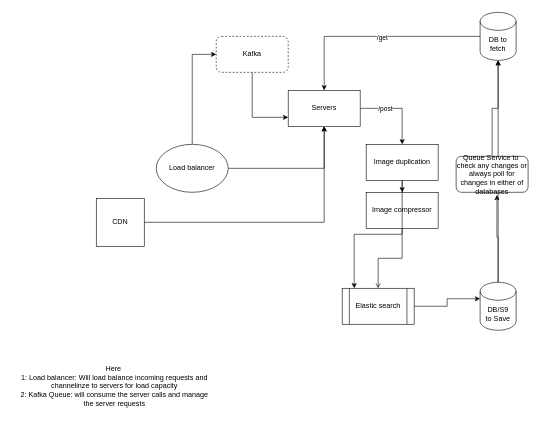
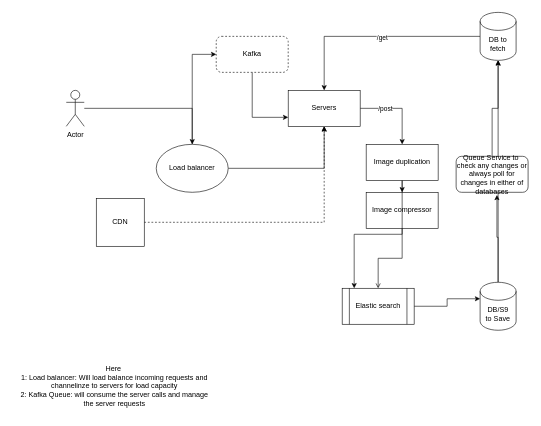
  <mxCell id="0" />
  <mxCell id="1" parent="0" />
+ <mxCell id="2" style="edgeStyle=orthogonalEdgeStyle;rounded=0;orthogonalLoop=1;jettySize=auto;html=1;" parent="1" source="3" target="6" edge="1"><mxGeometry relative="1" as="geometry" /></mxCell>
+ <mxCell id="3" value="Actor" style="shape=umlActor;verticalLabelPosition=bottom;verticalAlign=top;html=1;outlineConnect=0;" parent="1" vertex="1"><mxGeometry x="110" y="150" width="30" height="60" as="geometry" /></mxCell>
  <mxCell id="4" style="edgeStyle=orthogonalEdgeStyle;rounded=0;orthogonalLoop=1;jettySize=auto;html=1;" parent="1" source="6" target="12" edge="1"><mxGeometry relative="1" as="geometry" /></mxCell>
  <mxCell id="5" style="edgeStyle=orthogonalEdgeStyle;rounded=0;orthogonalLoop=1;jettySize=auto;html=1;entryX=0;entryY=0.5;entryDx=0;entryDy=0;" parent="1" source="6" target="29" edge="1"><mxGeometry relative="1" as="geometry" /></mxCell>
  <mxCell id="6" value="Load balancer" style="ellipse;whiteSpace=wrap;html=1;" parent="1" vertex="1"><mxGeometry x="260" y="240" width="120" height="80" as="geometry" /></mxCell>
  <mxCell id="7" style="edgeStyle=orthogonalEdgeStyle;rounded=0;orthogonalLoop=1;jettySize=auto;html=1;" parent="1" source="9" target="24" edge="1"><mxGeometry relative="1" as="geometry"><mxPoint x="830" y="430" as="targetPoint" /></mxGeometry></mxCell>
  <mxCell id="8" style="edgeStyle=orthogonalEdgeStyle;rounded=0;orthogonalLoop=1;jettySize=auto;html=1;entryX=0.567;entryY=1.074;entryDx=0;entryDy=0;entryPerimeter=0;" parent="1" source="9" target="26" edge="1"><mxGeometry relative="1" as="geometry" /></mxCell>
  <mxCell id="9" value="DB/S9&lt;br&gt;to Save" style="shape=cylinder3;whiteSpace=wrap;html=1;boundedLbl=1;backgroundOutline=1;size=15;" parent="1" vertex="1"><mxGeometry x="800" y="470" width="60" height="80" as="geometry" /></mxCell>
  <mxCell id="10" style="edgeStyle=orthogonalEdgeStyle;rounded=0;orthogonalLoop=1;jettySize=auto;html=1;exitX=1;exitY=0.5;exitDx=0;exitDy=0;" parent="1" source="12" target="19" edge="1"><mxGeometry relative="1" as="geometry" /></mxCell>
  <mxCell id="11" value="/post" style="edgeLabel;html=1;align=center;verticalAlign=middle;resizable=0;points=[];" parent="10" vertex="1" connectable="0"><mxGeometry x="-0.369" y="1" relative="1" as="geometry"><mxPoint y="1" as="offset" /></mxGeometry></mxCell>
  <mxCell id="12" value="Servers" style="rounded=0;whiteSpace=wrap;html=1;" parent="1" vertex="1"><mxGeometry x="480" y="150" width="120" height="60" as="geometry" /></mxCell>
  <mxCell id="13" style="edgeStyle=orthogonalEdgeStyle;rounded=0;orthogonalLoop=1;jettySize=auto;html=1;endArrow=open;" parent="1" source="14" target="21" edge="1"><mxGeometry relative="1" as="geometry" /></mxCell>
  <mxCell id="14" value="Image compressor" style="rounded=0;whiteSpace=wrap;html=1;" parent="1" vertex="1"><mxGeometry x="610" y="320" width="120" height="60" as="geometry" /></mxCell>
- <mxCell id="15" style="edgeStyle=orthogonalEdgeStyle;rounded=0;orthogonalLoop=1;jettySize=auto;html=1;entryX=0.5;entryY=1;entryDx=0;entryDy=0;" parent="1" source="16" target="12" edge="1"><mxGeometry relative="1" as="geometry" /></mxCell>
+ <mxCell id="15" style="edgeStyle=orthogonalEdgeStyle;rounded=0;orthogonalLoop=1;jettySize=auto;html=1;entryX=0.5;entryY=1;entryDx=0;entryDy=0;dashed=1;" parent="1" source="16" target="12" edge="1"><mxGeometry relative="1" as="geometry" /></mxCell>
  <mxCell id="16" value="CDN" style="whiteSpace=wrap;html=1;aspect=fixed;" parent="1" vertex="1"><mxGeometry x="160" y="330" width="80" height="80" as="geometry" /></mxCell>
  <mxCell id="17" style="edgeStyle=orthogonalEdgeStyle;rounded=0;orthogonalLoop=1;jettySize=auto;html=1;exitX=0.5;exitY=1;exitDx=0;exitDy=0;entryX=0.5;entryY=0;entryDx=0;entryDy=0;" parent="1" source="19" target="14" edge="1"><mxGeometry relative="1" as="geometry" /></mxCell>
  <mxCell id="18" style="edgeStyle=orthogonalEdgeStyle;rounded=0;orthogonalLoop=1;jettySize=auto;html=1;entryX=0.167;entryY=0;entryDx=0;entryDy=0;entryPerimeter=0;" parent="1" source="19" target="21" edge="1"><mxGeometry relative="1" as="geometry" /></mxCell>
  <mxCell id="19" value="Image duplication" style="rounded=0;whiteSpace=wrap;html=1;" parent="1" vertex="1"><mxGeometry x="610" y="240" width="120" height="60" as="geometry" /></mxCell>
  <mxCell id="20" style="edgeStyle=orthogonalEdgeStyle;rounded=0;orthogonalLoop=1;jettySize=auto;html=1;entryX=0;entryY=0;entryDx=0;entryDy=27.5;entryPerimeter=0;" parent="1" source="21" target="9" edge="1"><mxGeometry relative="1" as="geometry" /></mxCell>
  <mxCell id="21" value="Elastic search" style="shape=process;whiteSpace=wrap;html=1;backgroundOutline=1;" parent="1" vertex="1"><mxGeometry x="570" y="480" width="120" height="60" as="geometry" /></mxCell>
  <mxCell id="22" style="edgeStyle=orthogonalEdgeStyle;rounded=0;orthogonalLoop=1;jettySize=auto;html=1;" parent="1" source="24" target="12" edge="1"><mxGeometry relative="1" as="geometry"><mxPoint x="540" y="70" as="targetPoint" /></mxGeometry></mxCell>
  <mxCell id="23" value="/get&lt;br&gt;" style="edgeLabel;html=1;align=center;verticalAlign=middle;resizable=0;points=[];" parent="22" vertex="1" connectable="0"><mxGeometry x="-0.063" y="2" relative="1" as="geometry"><mxPoint as="offset" /></mxGeometry></mxCell>
  <mxCell id="24" value="DB to fetch" style="shape=cylinder3;whiteSpace=wrap;html=1;boundedLbl=1;backgroundOutline=1;size=15;" parent="1" vertex="1"><mxGeometry x="800" y="20" width="60" height="80" as="geometry" /></mxCell>
  <mxCell id="25" style="edgeStyle=orthogonalEdgeStyle;rounded=0;orthogonalLoop=1;jettySize=auto;html=1;entryX=0.5;entryY=1;entryDx=0;entryDy=0;entryPerimeter=0;" parent="1" source="26" target="24" edge="1"><mxGeometry relative="1" as="geometry" /></mxCell>
  <mxCell id="26" value="Queue Service to&amp;nbsp;&lt;br&gt;check any changes or&lt;br&gt;always poll for changes in either of databases&lt;br&gt;" style="rounded=1;whiteSpace=wrap;html=1;" parent="1" vertex="1"><mxGeometry x="760" y="260" width="120" height="60" as="geometry" /></mxCell>
  <mxCell id="27" value="Here&amp;nbsp;&lt;br&gt;1: Load balancer: Will load balance incoming requests and&lt;br&gt;channelinze to servers for load capacity&lt;br&gt;2: Kafka Queue: will consume the server calls and manage &lt;br&gt;the server&amp;nbsp;requests&lt;br&gt;" style="text;html=1;align=center;verticalAlign=middle;resizable=0;points=[];autosize=1;strokeColor=none;fillColor=none;" parent="1" vertex="1"><mxGeometry x="20" y="598" width="340" height="90" as="geometry" /></mxCell>
  <mxCell id="28" style="edgeStyle=orthogonalEdgeStyle;rounded=0;orthogonalLoop=1;jettySize=auto;html=1;entryX=0;entryY=0.75;entryDx=0;entryDy=0;" parent="1" source="29" target="12" edge="1"><mxGeometry relative="1" as="geometry" /></mxCell>
  <mxCell id="29" value="Kafka" style="rounded=1;whiteSpace=wrap;html=1;dashed=1;" parent="1" vertex="1"><mxGeometry x="360" y="60" width="120" height="60" as="geometry" /></mxCell>
